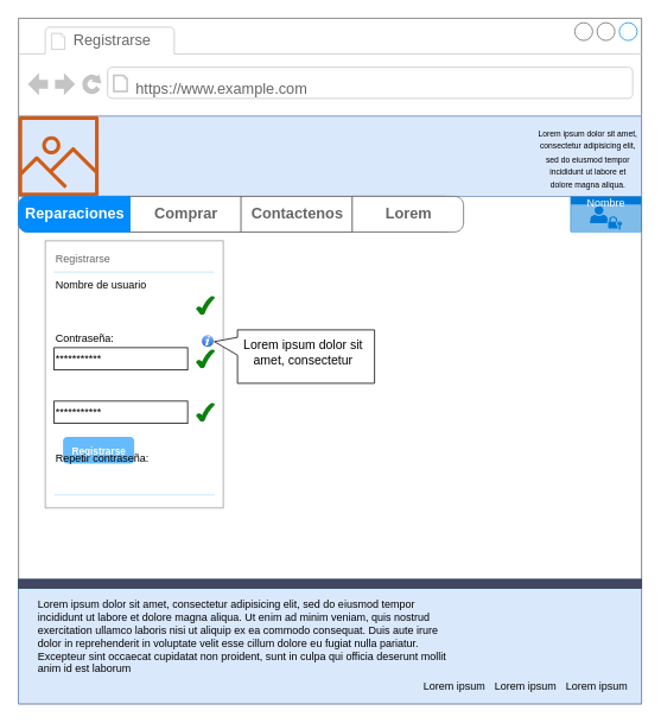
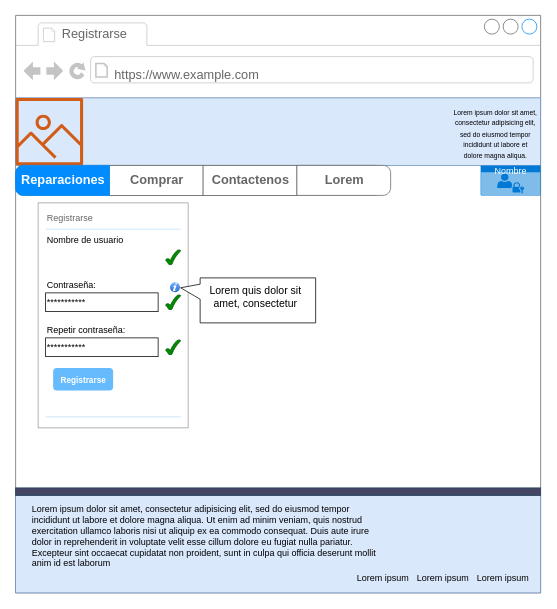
  <mxCell id="0" />
  <mxCell id="1" parent="0" />
  <mxCell id="2" value="" style="strokeWidth=1;shadow=0;dashed=0;align=center;html=1;shape=mxgraph.mockup.containers.browserWindow;rSize=0;strokeColor=#666666;strokeColor2=#008cff;strokeColor3=#c4c4c4;mainText=,;recursiveResize=0;fontColor=#33FF33;" parent="1" vertex="1"><mxGeometry x="20" y="20" width="700" height="770" as="geometry" /></mxCell>
  <mxCell id="3" value="Registrarse" style="strokeWidth=1;shadow=0;dashed=0;align=center;html=1;shape=mxgraph.mockup.containers.anchor;fontSize=17;fontColor=#666666;align=left;" parent="2" vertex="1"><mxGeometry x="60" y="12" width="110" height="26" as="geometry" /></mxCell>
  <mxCell id="4" value="https://www.example.com" style="strokeWidth=1;shadow=0;dashed=0;align=center;html=1;shape=mxgraph.mockup.containers.anchor;rSize=0;fontSize=17;fontColor=#666666;align=left;" parent="2" vertex="1"><mxGeometry x="130" y="60" width="250" height="40" as="geometry" /></mxCell>
  <mxCell id="5" value="" style="rounded=0;whiteSpace=wrap;html=1;fillColor=#dae8fc;strokeColor=#6c8ebf;" parent="2" vertex="1"><mxGeometry y="110" width="700" height="90" as="geometry" /></mxCell>
  <mxCell id="6" value="" style="outlineConnect=0;fontColor=#232F3E;gradientColor=none;fillColor=#D05C17;strokeColor=none;dashed=0;verticalLabelPosition=bottom;verticalAlign=top;align=center;html=1;fontSize=12;fontStyle=0;aspect=fixed;pointerEvents=1;shape=mxgraph.aws4.container_registry_image;" parent="2" vertex="1"><mxGeometry y="110" width="90" height="90" as="geometry" /></mxCell>
  <mxCell id="7" value="&lt;p&gt;&lt;span style=&quot;font-weight: normal&quot;&gt;&lt;font style=&quot;font-size: 9px&quot;&gt;Lorem ipsum dolor sit amet, consectetur adipisicing elit, sed do eiusmod tempor incididunt ut labore et dolore magna aliqua.&lt;/font&gt;&lt;/span&gt;&lt;/p&gt;" style="text;html=1;strokeColor=none;fillColor=none;spacing=5;spacingTop=-20;whiteSpace=wrap;overflow=hidden;rounded=0;align=center;" parent="2" vertex="1"><mxGeometry x="580" y="120" width="120" height="100" as="geometry" /></mxCell>
  <mxCell id="8" value="" style="strokeWidth=1;shadow=0;dashed=0;align=center;html=1;shape=mxgraph.mockup.rrect;rSize=10;fillColor=#ffffff;strokeColor=#666666;" parent="2" vertex="1"><mxGeometry y="200" width="490" height="40" as="geometry" /></mxCell>
  <mxCell id="9" value="Comprar" style="strokeColor=inherit;fillColor=inherit;gradientColor=inherit;strokeWidth=1;shadow=0;dashed=0;align=center;html=1;shape=mxgraph.mockup.rrect;rSize=0;fontSize=17;fontColor=#666666;fontStyle=1;resizeHeight=1;" parent="8" vertex="1"><mxGeometry width="125" height="40" relative="1" as="geometry"><mxPoint x="125" as="offset" /></mxGeometry></mxCell>
  <mxCell id="10" value="Contactenos" style="strokeColor=inherit;fillColor=inherit;gradientColor=inherit;strokeWidth=1;shadow=0;dashed=0;align=center;html=1;shape=mxgraph.mockup.rrect;rSize=0;fontSize=17;fontColor=#666666;fontStyle=1;resizeHeight=1;" parent="8" vertex="1"><mxGeometry width="125" height="40" relative="1" as="geometry"><mxPoint x="250" as="offset" /></mxGeometry></mxCell>
  <mxCell id="11" value="Lorem" style="strokeColor=inherit;fillColor=inherit;gradientColor=inherit;strokeWidth=1;shadow=0;dashed=0;align=center;html=1;shape=mxgraph.mockup.rightButton;rSize=10;fontSize=17;fontColor=#666666;fontStyle=1;resizeHeight=1;" parent="8" vertex="1"><mxGeometry x="1" width="125" height="40" relative="1" as="geometry"><mxPoint x="-115" as="offset" /></mxGeometry></mxCell>
  <mxCell id="12" value="Reparaciones" style="strokeWidth=1;shadow=0;dashed=0;align=center;html=1;shape=mxgraph.mockup.leftButton;rSize=10;fontSize=17;fontColor=#ffffff;fontStyle=1;fillColor=#008cff;strokeColor=#008cff;resizeHeight=1;" parent="8" vertex="1"><mxGeometry width="125" height="40" relative="1" as="geometry" /></mxCell>
  <mxCell id="13" value="Nombre" style="html=1;strokeColor=none;fillColor=#0079D6;labelPosition=center;verticalLabelPosition=middle;verticalAlign=top;align=center;fontSize=12;outlineConnect=0;spacingTop=-6;fontColor=#FFFFFF;shape=mxgraph.sitemap.login;" parent="2" vertex="1"><mxGeometry x="620" y="200" width="80" height="40" as="geometry" /></mxCell>
  <mxCell id="14" value="" style="rounded=0;whiteSpace=wrap;html=1;fillColor=#dae8fc;strokeColor=#6c8ebf;" parent="2" vertex="1"><mxGeometry y="640" width="700" height="130" as="geometry" /></mxCell>
  <mxCell id="15" value="&lt;span style=&quot;text-align: left&quot;&gt;Lorem ipsum&lt;/span&gt;" style="text;html=1;strokeColor=none;fillColor=none;align=center;verticalAlign=middle;whiteSpace=wrap;rounded=0;" parent="2" vertex="1"><mxGeometry x="450" y="740" width="80" height="20" as="geometry" /></mxCell>
  <mxCell id="16" value="&lt;span style=&quot;text-align: left&quot;&gt;Lorem ipsum&lt;/span&gt;" style="text;html=1;strokeColor=none;fillColor=none;align=center;verticalAlign=middle;whiteSpace=wrap;rounded=0;" parent="2" vertex="1"><mxGeometry x="530" y="740" width="80" height="20" as="geometry" /></mxCell>
  <mxCell id="17" value="&lt;span style=&quot;text-align: left&quot;&gt;Lorem ipsum&lt;/span&gt;" style="text;html=1;strokeColor=none;fillColor=none;align=center;verticalAlign=middle;whiteSpace=wrap;rounded=0;" parent="2" vertex="1"><mxGeometry x="610" y="740" width="80" height="20" as="geometry" /></mxCell>
  <mxCell id="18" value="" style="rounded=0;whiteSpace=wrap;html=1;strokeColor=#23445d;fillColor=#444563;" parent="2" vertex="1"><mxGeometry y="630" width="700" height="10" as="geometry" /></mxCell>
  <mxCell id="19" value="Lorem ipsum dolor sit amet, consectetur adipisicing elit, sed do eiusmod tempor incididunt ut labore et dolore magna aliqua. Ut enim ad minim veniam, quis nostrud exercitation ullamco laboris nisi ut aliquip ex ea commodo consequat. Duis aute irure dolor in reprehenderit in voluptate velit esse cillum dolore eu fugiat nulla pariatur. Excepteur sint occaecat cupidatat non proident, sunt in culpa qui officia deserunt mollit anim id est laborum" style="text;spacingTop=-5;whiteSpace=wrap;html=1;align=left;fontSize=12;fontFamily=Helvetica;fillColor=none;strokeColor=none;" parent="2" vertex="1"><mxGeometry x="20" y="650" width="470" height="90" as="geometry" /></mxCell>
  <mxCell id="20" value="" style="strokeWidth=1;shadow=0;dashed=0;align=center;html=1;shape=mxgraph.mockup.forms.rrect;rSize=0;strokeColor=#999999;fillColor=#ffffff;" parent="2" vertex="1"><mxGeometry x="30" y="250" width="200" height="300" as="geometry" /></mxCell>
  <mxCell id="21" value="Registrarse" style="strokeWidth=1;shadow=0;dashed=0;align=center;html=1;shape=mxgraph.mockup.forms.anchor;fontSize=12;fontColor=#666666;align=left;resizeWidth=1;spacingLeft=0;" parent="20" vertex="1"><mxGeometry width="100" height="20" relative="1" as="geometry"><mxPoint x="10" y="10" as="offset" /></mxGeometry></mxCell>
  <mxCell id="22" value="" style="shape=line;strokeColor=#ddeeff;strokeWidth=2;html=1;resizeWidth=1;" parent="20" vertex="1"><mxGeometry width="180" height="10" relative="1" as="geometry"><mxPoint x="10" y="30" as="offset" /></mxGeometry></mxCell>
  <mxCell id="23" value="&lt;font color=&quot;#000000&quot;&gt;Nombre de usuario&lt;/font&gt;" style="strokeWidth=1;shadow=0;dashed=0;align=center;html=1;shape=mxgraph.mockup.forms.anchor;fontSize=12;fontColor=#666666;align=left;resizeWidth=1;spacingLeft=0;" parent="20" vertex="1"><mxGeometry width="100" height="20" relative="1" as="geometry"><mxPoint x="10" y="40" as="offset" /></mxGeometry></mxCell>
  <mxCell id="24" value="&lt;font color=&quot;#000000&quot;&gt;Contraseña:&lt;/font&gt;" style="strokeWidth=1;shadow=0;dashed=0;align=center;html=1;shape=mxgraph.mockup.forms.anchor;fontSize=12;fontColor=#666666;align=left;resizeWidth=1;spacingLeft=0;" parent="20" vertex="1"><mxGeometry width="100" height="20" relative="1" as="geometry"><mxPoint x="10" y="100" as="offset" /></mxGeometry></mxCell>
  <mxCell id="25" value="&lt;font style=&quot;font-size: 11px&quot;&gt;Registrarse&lt;/font&gt;" style="strokeWidth=1;shadow=0;dashed=0;align=center;html=1;shape=mxgraph.mockup.forms.rrect;rSize=5;strokeColor=none;fontColor=#ffffff;fillColor=#66bbff;fontSize=16;fontStyle=1;" parent="20" vertex="1"><mxGeometry y="1" width="80" height="30" relative="1" as="geometry"><mxPoint x="20" y="-80" as="offset" /></mxGeometry></mxCell>
  <mxCell id="26" value="" style="shape=line;strokeColor=#ddeeff;strokeWidth=2;html=1;resizeWidth=1;" parent="20" vertex="1"><mxGeometry y="1" width="180" height="10" relative="1" as="geometry"><mxPoint x="10" y="-20" as="offset" /></mxGeometry></mxCell>
  <mxCell id="27" value="&lt;span&gt;***********&lt;/span&gt;" style="rounded=0;whiteSpace=wrap;html=1;align=left;" parent="20" vertex="1"><mxGeometry x="10" y="180" width="150" height="25" as="geometry" /></mxCell>
  <mxCell id="28" value="***********" style="rounded=0;whiteSpace=wrap;html=1;align=left;" parent="20" vertex="1"><mxGeometry x="10" y="120" width="150" height="25" as="geometry" /></mxCell>
- <mxCell id="29" value="Repetir contraseña:" style="text;html=1;strokeColor=none;fillColor=none;align=left;verticalAlign=middle;whiteSpace=wrap;rounded=0;" parent="20" vertex="1"><mxGeometry x="10" y="235" width="140" height="20" as="geometry" /></mxCell>
+ <mxCell id="29" value="Repetir contraseña:" style="text;html=1;strokeColor=none;fillColor=none;align=left;verticalAlign=middle;whiteSpace=wrap;rounded=0;" parent="20" vertex="1"><mxGeometry x="10" y="160" width="140" height="20" as="geometry" /></mxCell>
  <mxCell id="30" value="" style="verticalLabelPosition=bottom;verticalAlign=top;html=1;shape=mxgraph.basic.tick;align=left;fillColor=#008a00;strokeColor=#005700;fontColor=#ffffff;" parent="20" vertex="1"><mxGeometry x="170" y="122.5" width="20" height="20" as="geometry" /></mxCell>
  <mxCell id="31" value="" style="verticalLabelPosition=bottom;verticalAlign=top;html=1;shape=mxgraph.basic.tick;align=left;fillColor=#008a00;strokeColor=#005700;fontColor=#ffffff;" parent="20" vertex="1"><mxGeometry x="170" y="182.5" width="20" height="20" as="geometry" /></mxCell>
  <mxCell id="32" value="" style="verticalLabelPosition=bottom;verticalAlign=top;html=1;shape=mxgraph.basic.tick;align=left;fillColor=#008a00;strokeColor=#005700;fontColor=#ffffff;" parent="20" vertex="1"><mxGeometry x="170" y="62.5" width="20" height="20" as="geometry" /></mxCell>
  <mxCell id="33" value="" style="verticalLabelPosition=bottom;verticalAlign=top;html=1;shadow=0;dashed=0;strokeWidth=1;shape=mxgraph.ios.iInfoIcon;fillColor=#8BbEff;fillColor2=#135Ec8;strokeColor=#ffffff;fontColor=#33FF33;align=left;" parent="20" vertex="1"><mxGeometry x="175" y="105" width="15" height="15" as="geometry" /></mxCell>
  <mxCell id="34" value="" style="strokeWidth=1;shadow=0;dashed=0;align=center;html=1;shape=mxgraph.mockup.forms.anchor;fontSize=12;fontColor=#666666;align=left;resizeWidth=1;spacingLeft=0;" parent="2" vertex="1"><mxGeometry x="320" y="390" width="100" height="20" as="geometry"><mxPoint x="10" y="95" as="offset" /></mxGeometry></mxCell>
  <mxCell id="35" value="" style="shape=callout;whiteSpace=wrap;html=1;perimeter=calloutPerimeter;fontColor=#33FF33;align=left;rotation=90;size=26;position=0.14;position2=0.22;" parent="2" vertex="1"><mxGeometry x="280" y="290" width="60" height="180" as="geometry" /></mxCell>
- <mxCell id="36" value="&lt;font color=&quot;#000000&quot; style=&quot;font-size: 14px&quot;&gt;Lorem ipsum dolor sit amet, consectetur&lt;/font&gt;" style="text;html=1;strokeColor=none;fillColor=none;align=center;verticalAlign=middle;whiteSpace=wrap;rounded=0;fontColor=#33FF33;" parent="2" vertex="1"><mxGeometry x="245" y="360" width="150" height="30" as="geometry" /></mxCell>
+ <mxCell id="36" value="&lt;font color=&quot;#000000&quot; style=&quot;font-size: 14px&quot;&gt;Lorem quis dolor sit amet, consectetur&lt;/font&gt;" style="text;html=1;strokeColor=none;fillColor=none;align=center;verticalAlign=middle;whiteSpace=wrap;rounded=0;fontColor=#33FF33;" parent="2" vertex="1"><mxGeometry x="245" y="360" width="150" height="30" as="geometry" /></mxCell>
